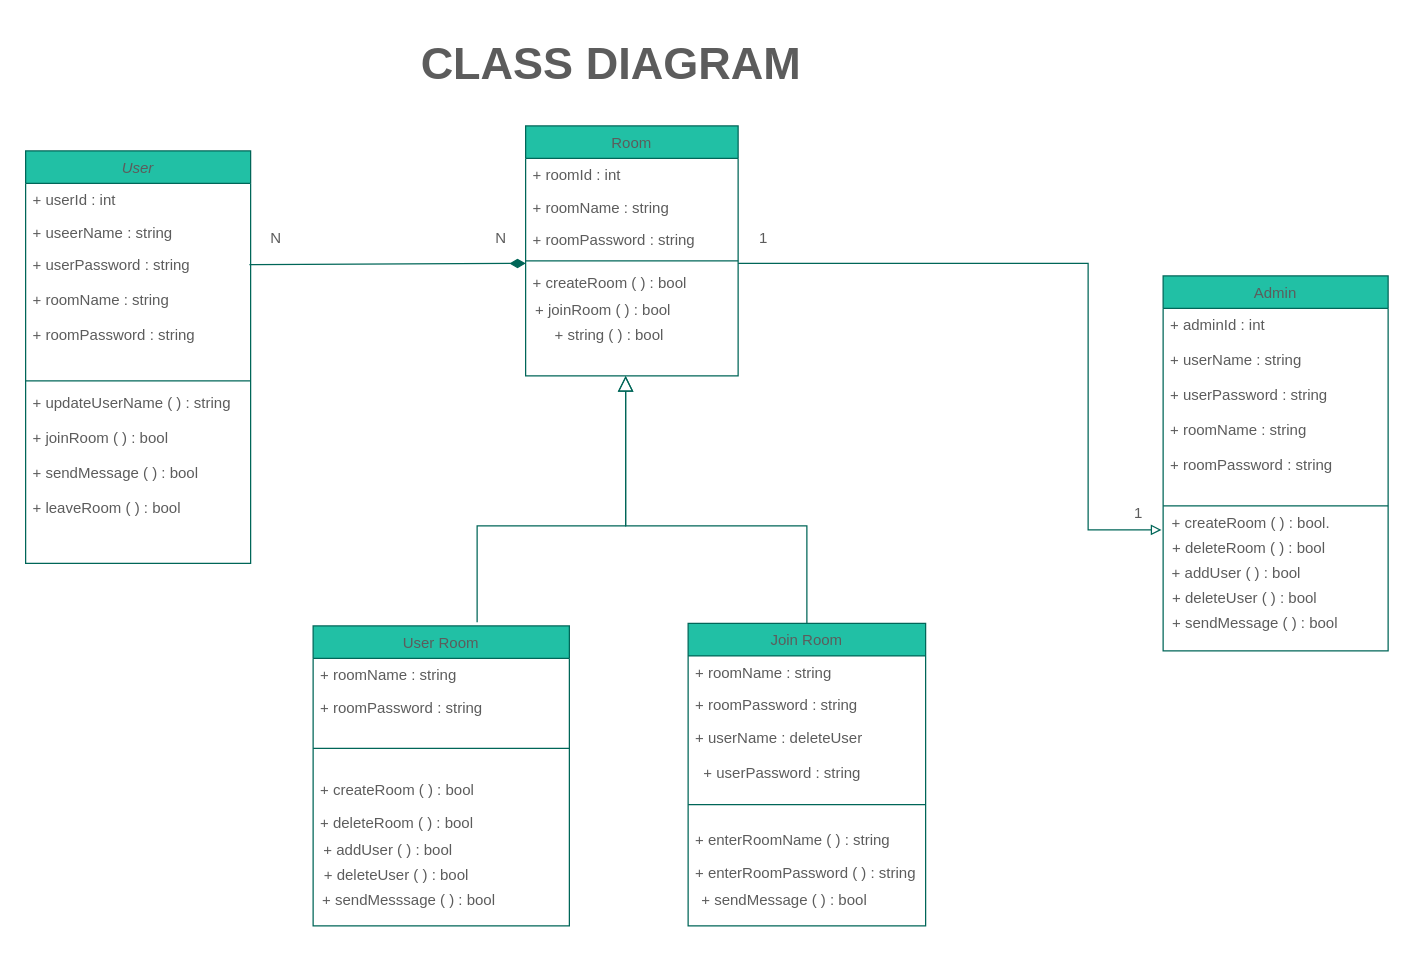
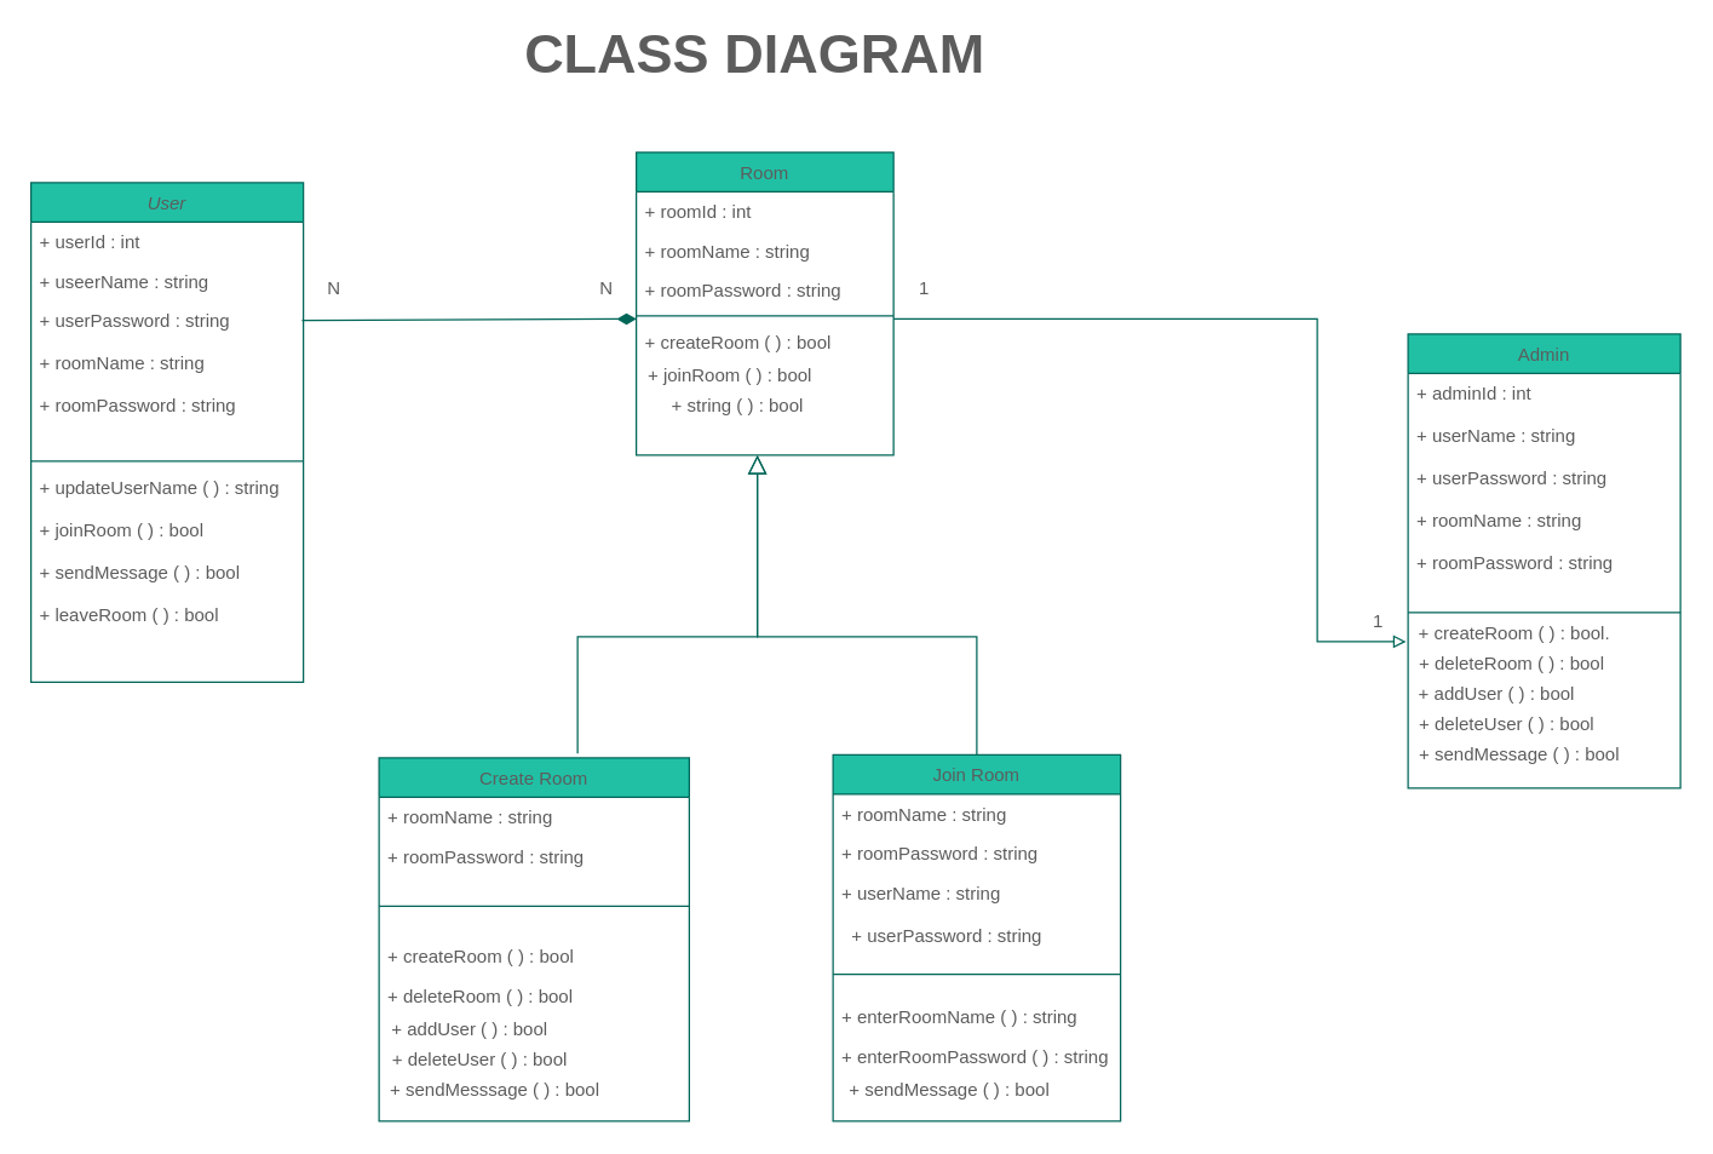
  <mxCell id="0" />
  <mxCell id="1" parent="0" />
  <mxCell id="2" value="User" style="swimlane;fontStyle=2;align=center;verticalAlign=top;childLayout=stackLayout;horizontal=1;startSize=26;horizontalStack=0;resizeParent=1;resizeLast=0;collapsible=1;marginBottom=0;rounded=0;shadow=0;strokeWidth=1;fillColor=#21C0A5;strokeColor=#006658;fontColor=#5C5C5C;" parent="1" vertex="1"><mxGeometry x="20" y="120" width="180" height="330" as="geometry"><mxRectangle x="230" y="140" width="160" height="26" as="alternateBounds" /></mxGeometry></mxCell>
  <mxCell id="3" value="+ userId : int" style="text;align=left;verticalAlign=top;spacingLeft=4;spacingRight=4;overflow=hidden;rotatable=0;points=[[0,0.5],[1,0.5]];portConstraint=eastwest;fontColor=#5C5C5C;" parent="2" vertex="1"><mxGeometry y="26" width="180" height="26" as="geometry" /></mxCell>
  <mxCell id="4" value="+ useerName : string" style="text;align=left;verticalAlign=top;spacingLeft=4;spacingRight=4;overflow=hidden;rotatable=0;points=[[0,0.5],[1,0.5]];portConstraint=eastwest;rounded=0;shadow=0;html=0;fontColor=#5C5C5C;" parent="2" vertex="1"><mxGeometry y="52" width="180" height="26" as="geometry" /></mxCell>
  <mxCell id="5" value="+ userPassword : string&#10;&#10;+ roomName : string&#10;&#10;+ roomPassword : string&#10;&#10;" style="text;align=left;verticalAlign=top;spacingLeft=4;spacingRight=4;overflow=hidden;rotatable=0;points=[[0,0.5],[1,0.5]];portConstraint=eastwest;rounded=0;shadow=0;html=0;fontColor=#5C5C5C;" parent="2" vertex="1"><mxGeometry y="78" width="180" height="102" as="geometry" /></mxCell>
  <mxCell id="6" value="" style="line;html=1;strokeWidth=1;align=left;verticalAlign=middle;spacingTop=-1;spacingLeft=3;spacingRight=3;rotatable=0;labelPosition=right;points=[];portConstraint=eastwest;fillColor=#21C0A5;strokeColor=#006658;fontColor=#5C5C5C;" parent="2" vertex="1"><mxGeometry y="180" width="180" height="8" as="geometry" /></mxCell>
  <mxCell id="7" value="+ updateUserName ( ) : string&#10;&#10;+ joinRoom ( ) : bool&#10;&#10;+ sendMessage ( ) : bool&#10;&#10;+ leaveRoom ( ) : bool&#10;" style="text;align=left;verticalAlign=top;spacingLeft=4;spacingRight=4;overflow=hidden;rotatable=0;points=[[0,0.5],[1,0.5]];portConstraint=eastwest;fontColor=#5C5C5C;" parent="2" vertex="1"><mxGeometry y="188" width="180" height="142" as="geometry" /></mxCell>
  <mxCell id="8" value="Admin" style="swimlane;fontStyle=0;align=center;verticalAlign=top;childLayout=stackLayout;horizontal=1;startSize=26;horizontalStack=0;resizeParent=1;resizeLast=0;collapsible=1;marginBottom=0;rounded=0;shadow=0;strokeWidth=1;fillColor=#21C0A5;strokeColor=#006658;fontColor=#5C5C5C;" parent="1" vertex="1"><mxGeometry x="930" y="220" width="180" height="300" as="geometry"><mxRectangle x="340" y="380" width="170" height="26" as="alternateBounds" /></mxGeometry></mxCell>
  <mxCell id="9" value="+ adminId : int&#10;&#10;+ userName : string&#10;&#10;+ userPassword : string&#10;&#10;+ roomName : string&#10;&#10;+ roomPassword : string&#10;&#10;" style="text;align=left;verticalAlign=top;spacingLeft=4;spacingRight=4;overflow=hidden;rotatable=0;points=[[0,0.5],[1,0.5]];portConstraint=eastwest;fontColor=#5C5C5C;" parent="8" vertex="1"><mxGeometry y="26" width="180" height="154" as="geometry" /></mxCell>
  <mxCell id="10" value="" style="line;html=1;strokeWidth=1;align=left;verticalAlign=middle;spacingTop=-1;spacingLeft=3;spacingRight=3;rotatable=0;labelPosition=right;points=[];portConstraint=eastwest;fillColor=#21C0A5;strokeColor=#006658;fontColor=#5C5C5C;" parent="8" vertex="1"><mxGeometry y="180" width="180" height="8" as="geometry" /></mxCell>
  <mxCell id="11" value="+ createRoom ( ) : bool.&amp;nbsp; &amp;nbsp; &amp;nbsp; &amp;nbsp; &amp;nbsp; &amp;nbsp;&amp;nbsp;" style="text;html=1;align=center;verticalAlign=middle;resizable=0;points=[];autosize=1;strokeColor=none;fillColor=none;fontColor=#5C5C5C;" vertex="1" parent="8"><mxGeometry y="188" width="180" height="20" as="geometry" /></mxCell>
  <mxCell id="12" value="+ deleteRoom ( ) : bool&amp;nbsp; &amp;nbsp; &amp;nbsp; &amp;nbsp; &amp;nbsp; &amp;nbsp; &amp;nbsp;" style="text;html=1;align=center;verticalAlign=middle;resizable=0;points=[];autosize=1;strokeColor=none;fillColor=none;fontColor=#5C5C5C;" vertex="1" parent="8"><mxGeometry y="208" width="180" height="20" as="geometry" /></mxCell>
  <mxCell id="13" value="+ addUser ( ) : bool&amp;nbsp; &amp;nbsp; &amp;nbsp; &amp;nbsp; &amp;nbsp; &amp;nbsp; &amp;nbsp; &amp;nbsp; &amp;nbsp; &amp;nbsp;" style="text;html=1;align=center;verticalAlign=middle;resizable=0;points=[];autosize=1;strokeColor=none;fillColor=none;fontColor=#5C5C5C;" vertex="1" parent="8"><mxGeometry y="228" width="180" height="20" as="geometry" /></mxCell>
  <mxCell id="14" value="+ deleteUser ( ) : bool&amp;nbsp; &amp;nbsp; &amp;nbsp; &amp;nbsp; &amp;nbsp; &amp;nbsp; &amp;nbsp; &amp;nbsp;" style="text;html=1;align=center;verticalAlign=middle;resizable=0;points=[];autosize=1;strokeColor=none;fillColor=none;fontColor=#5C5C5C;" vertex="1" parent="8"><mxGeometry y="248" width="180" height="20" as="geometry" /></mxCell>
  <mxCell id="15" value="+ sendMessage ( ) : bool&amp;nbsp; &amp;nbsp; &amp;nbsp; &amp;nbsp; &amp;nbsp;&amp;nbsp;" style="text;html=1;align=center;verticalAlign=middle;resizable=0;points=[];autosize=1;strokeColor=none;fillColor=none;fontColor=#5C5C5C;" vertex="1" parent="8"><mxGeometry y="268" width="180" height="20" as="geometry" /></mxCell>
  <mxCell id="16" value="" style="edgeStyle=orthogonalEdgeStyle;rounded=0;orthogonalLoop=1;jettySize=auto;html=1;strokeColor=#006658;fontColor=#5C5C5C;entryX=-0.007;entryY=-0.238;entryDx=0;entryDy=0;entryPerimeter=0;endArrow=block;endFill=0;" edge="1" parent="1" source="17" target="12"><mxGeometry relative="1" as="geometry"><mxPoint x="810" y="570" as="targetPoint" /><Array as="points"><mxPoint x="870" y="210" /><mxPoint x="870" y="423" /></Array></mxGeometry></mxCell>
  <mxCell id="17" value="Room" style="swimlane;fontStyle=0;align=center;verticalAlign=top;childLayout=stackLayout;horizontal=1;startSize=26;horizontalStack=0;resizeParent=1;resizeLast=0;collapsible=1;marginBottom=0;rounded=0;shadow=0;strokeWidth=1;fillColor=#21C0A5;strokeColor=#006658;fontColor=#5C5C5C;" parent="1" vertex="1"><mxGeometry x="420" y="100" width="170" height="200" as="geometry"><mxRectangle x="550" y="140" width="160" height="26" as="alternateBounds" /></mxGeometry></mxCell>
  <mxCell id="18" value="+ roomId : int" style="text;align=left;verticalAlign=top;spacingLeft=4;spacingRight=4;overflow=hidden;rotatable=0;points=[[0,0.5],[1,0.5]];portConstraint=eastwest;fontColor=#5C5C5C;" parent="17" vertex="1"><mxGeometry y="26" width="170" height="26" as="geometry" /></mxCell>
  <mxCell id="19" value="+ roomName : string" style="text;align=left;verticalAlign=top;spacingLeft=4;spacingRight=4;overflow=hidden;rotatable=0;points=[[0,0.5],[1,0.5]];portConstraint=eastwest;rounded=0;shadow=0;html=0;fontColor=#5C5C5C;" parent="17" vertex="1"><mxGeometry y="52" width="170" height="26" as="geometry" /></mxCell>
  <mxCell id="20" value="+ roomPassword : string" style="text;align=left;verticalAlign=top;spacingLeft=4;spacingRight=4;overflow=hidden;rotatable=0;points=[[0,0.5],[1,0.5]];portConstraint=eastwest;rounded=0;shadow=0;html=0;fontColor=#5C5C5C;" parent="17" vertex="1"><mxGeometry y="78" width="170" height="26" as="geometry" /></mxCell>
  <mxCell id="21" value="" style="line;html=1;strokeWidth=1;align=left;verticalAlign=middle;spacingTop=-1;spacingLeft=3;spacingRight=3;rotatable=0;labelPosition=right;points=[];portConstraint=eastwest;fillColor=#21C0A5;strokeColor=#006658;fontColor=#5C5C5C;" parent="17" vertex="1"><mxGeometry y="104" width="170" height="8" as="geometry" /></mxCell>
  <mxCell id="22" value="+ createRoom ( ) : bool" style="text;align=left;verticalAlign=top;spacingLeft=4;spacingRight=4;overflow=hidden;rotatable=0;points=[[0,0.5],[1,0.5]];portConstraint=eastwest;fontColor=#5C5C5C;" parent="17" vertex="1"><mxGeometry y="112" width="170" height="26" as="geometry" /></mxCell>
  <mxCell id="23" value="+ joinRoom ( ) : bool&amp;nbsp; &amp;nbsp; &amp;nbsp; &amp;nbsp; &amp;nbsp; &amp;nbsp; &amp;nbsp;&amp;nbsp;" style="text;html=1;align=center;verticalAlign=middle;resizable=0;points=[];autosize=1;strokeColor=none;fillColor=none;fontColor=#5C5C5C;" vertex="1" parent="17"><mxGeometry y="138" width="170" height="20" as="geometry" /></mxCell>
  <mxCell id="24" value="+ string ( ) : bool&amp;nbsp; &amp;nbsp; &amp;nbsp; &amp;nbsp; &amp;nbsp; &amp;nbsp;" style="text;html=1;align=center;verticalAlign=middle;resizable=0;points=[];autosize=1;strokeColor=none;fillColor=none;fontColor=#5C5C5C;" vertex="1" parent="17"><mxGeometry y="158" width="170" height="20" as="geometry" /></mxCell>
  <mxCell id="25" value="Join Room" style="swimlane;fontStyle=0;align=center;verticalAlign=top;childLayout=stackLayout;horizontal=1;startSize=26;horizontalStack=0;resizeParent=1;resizeLast=0;collapsible=1;marginBottom=0;rounded=0;shadow=0;strokeWidth=1;fillColor=#21C0A5;strokeColor=#006658;fontColor=#5C5C5C;" vertex="1" parent="1"><mxGeometry x="550" y="498" width="190" height="242" as="geometry"><mxRectangle x="550" y="140" width="160" height="26" as="alternateBounds" /></mxGeometry></mxCell>
  <mxCell id="26" value="+ roomName : string " style="text;align=left;verticalAlign=top;spacingLeft=4;spacingRight=4;overflow=hidden;rotatable=0;points=[[0,0.5],[1,0.5]];portConstraint=eastwest;fontColor=#5C5C5C;" vertex="1" parent="25"><mxGeometry y="26" width="190" height="26" as="geometry" /></mxCell>
  <mxCell id="27" value="+ roomPassword : string" style="text;align=left;verticalAlign=top;spacingLeft=4;spacingRight=4;overflow=hidden;rotatable=0;points=[[0,0.5],[1,0.5]];portConstraint=eastwest;rounded=0;shadow=0;html=0;fontColor=#5C5C5C;" vertex="1" parent="25"><mxGeometry y="52" width="190" height="26" as="geometry" /></mxCell>
- <mxCell id="28" value="+ userName : deleteUser           " style="text;align=left;verticalAlign=top;spacingLeft=4;spacingRight=4;overflow=hidden;rotatable=0;points=[[0,0.5],[1,0.5]];portConstraint=eastwest;rounded=0;shadow=0;html=0;fontColor=#5C5C5C;" vertex="1" parent="25"><mxGeometry y="78" width="190" height="32" as="geometry" /></mxCell>
+ <mxCell id="28" value="+ userName : string           " style="text;align=left;verticalAlign=top;spacingLeft=4;spacingRight=4;overflow=hidden;rotatable=0;points=[[0,0.5],[1,0.5]];portConstraint=eastwest;rounded=0;shadow=0;html=0;fontColor=#5C5C5C;" vertex="1" parent="25"><mxGeometry y="78" width="190" height="32" as="geometry" /></mxCell>
  <mxCell id="29" value="+ userPassword : string&amp;nbsp; &amp;nbsp; &amp;nbsp; &amp;nbsp; &amp;nbsp; &amp;nbsp;&amp;nbsp;" style="text;html=1;align=center;verticalAlign=middle;resizable=0;points=[];autosize=1;strokeColor=none;fillColor=none;fontColor=#5C5C5C;" vertex="1" parent="25"><mxGeometry y="110" width="190" height="20" as="geometry" /></mxCell>
  <mxCell id="30" value="" style="line;html=1;strokeWidth=1;align=left;verticalAlign=middle;spacingTop=-1;spacingLeft=3;spacingRight=3;rotatable=0;labelPosition=right;points=[];portConstraint=eastwest;fillColor=#21C0A5;strokeColor=#006658;fontColor=#5C5C5C;" vertex="1" parent="25"><mxGeometry y="130" width="190" height="30" as="geometry" /></mxCell>
  <mxCell id="31" value="+ enterRoomName ( ) : string" style="text;align=left;verticalAlign=top;spacingLeft=4;spacingRight=4;overflow=hidden;rotatable=0;points=[[0,0.5],[1,0.5]];portConstraint=eastwest;fontColor=#5C5C5C;" vertex="1" parent="25"><mxGeometry y="160" width="190" height="26" as="geometry" /></mxCell>
  <mxCell id="32" value="+ enterRoomPassword ( ) : string" style="text;align=left;verticalAlign=top;spacingLeft=4;spacingRight=4;overflow=hidden;rotatable=0;points=[[0,0.5],[1,0.5]];portConstraint=eastwest;fontColor=#5C5C5C;" vertex="1" parent="25"><mxGeometry y="186" width="190" height="26" as="geometry" /></mxCell>
  <mxCell id="33" value="&amp;nbsp; + sendMessage ( ) : bool&amp;nbsp; &amp;nbsp; &amp;nbsp; &amp;nbsp; &amp;nbsp; &amp;nbsp; &amp;nbsp;" style="text;html=1;align=center;verticalAlign=middle;resizable=0;points=[];autosize=1;strokeColor=none;fillColor=none;fontColor=#5C5C5C;" vertex="1" parent="25"><mxGeometry y="212" width="190" height="20" as="geometry" /></mxCell>
- <mxCell id="34" value="User Room" style="swimlane;fontStyle=0;align=center;verticalAlign=top;childLayout=stackLayout;horizontal=1;startSize=26;horizontalStack=0;resizeParent=1;resizeLast=0;collapsible=1;marginBottom=0;rounded=0;shadow=0;strokeWidth=1;fillColor=#21C0A5;strokeColor=#006658;fontColor=#5C5C5C;" vertex="1" parent="1"><mxGeometry x="250" y="500" width="205" height="240" as="geometry"><mxRectangle x="550" y="140" width="160" height="26" as="alternateBounds" /></mxGeometry></mxCell>
+ <mxCell id="34" value="Create Room" style="swimlane;fontStyle=0;align=center;verticalAlign=top;childLayout=stackLayout;horizontal=1;startSize=26;horizontalStack=0;resizeParent=1;resizeLast=0;collapsible=1;marginBottom=0;rounded=0;shadow=0;strokeWidth=1;fillColor=#21C0A5;strokeColor=#006658;fontColor=#5C5C5C;" vertex="1" parent="1"><mxGeometry x="250" y="500" width="205" height="240" as="geometry"><mxRectangle x="550" y="140" width="160" height="26" as="alternateBounds" /></mxGeometry></mxCell>
  <mxCell id="35" value="+ roomName : string " style="text;align=left;verticalAlign=top;spacingLeft=4;spacingRight=4;overflow=hidden;rotatable=0;points=[[0,0.5],[1,0.5]];portConstraint=eastwest;fontColor=#5C5C5C;" vertex="1" parent="34"><mxGeometry y="26" width="205" height="26" as="geometry" /></mxCell>
  <mxCell id="36" value="+ roomPassword : string" style="text;align=left;verticalAlign=top;spacingLeft=4;spacingRight=4;overflow=hidden;rotatable=0;points=[[0,0.5],[1,0.5]];portConstraint=eastwest;rounded=0;shadow=0;html=0;fontColor=#5C5C5C;" vertex="1" parent="34"><mxGeometry y="52" width="205" height="26" as="geometry" /></mxCell>
  <mxCell id="37" value="" style="line;html=1;strokeWidth=1;align=left;verticalAlign=middle;spacingTop=-1;spacingLeft=3;spacingRight=3;rotatable=0;labelPosition=right;points=[];portConstraint=eastwest;fillColor=#21C0A5;strokeColor=#006658;fontColor=#5C5C5C;" vertex="1" parent="34"><mxGeometry y="78" width="205" height="40" as="geometry" /></mxCell>
  <mxCell id="38" value="+ createRoom ( ) : bool" style="text;align=left;verticalAlign=top;spacingLeft=4;spacingRight=4;overflow=hidden;rotatable=0;points=[[0,0.5],[1,0.5]];portConstraint=eastwest;fontColor=#5C5C5C;" vertex="1" parent="34"><mxGeometry y="118" width="205" height="26" as="geometry" /></mxCell>
  <mxCell id="39" value="+ deleteRoom ( ) : bool" style="text;align=left;verticalAlign=top;spacingLeft=4;spacingRight=4;overflow=hidden;rotatable=0;points=[[0,0.5],[1,0.5]];portConstraint=eastwest;fontColor=#5C5C5C;" vertex="1" parent="34"><mxGeometry y="144" width="205" height="26" as="geometry" /></mxCell>
  <mxCell id="40" value="+ addUser ( ) : bool&amp;nbsp; &amp;nbsp; &amp;nbsp; &amp;nbsp; &amp;nbsp; &amp;nbsp; &amp;nbsp; &amp;nbsp; &amp;nbsp; &amp;nbsp; &amp;nbsp; &amp;nbsp; &amp;nbsp;&amp;nbsp;" style="text;html=1;align=center;verticalAlign=middle;resizable=0;points=[];autosize=1;strokeColor=none;fillColor=none;fontColor=#5C5C5C;" vertex="1" parent="34"><mxGeometry y="170" width="205" height="20" as="geometry" /></mxCell>
  <mxCell id="41" value="+ deleteUser ( ) : bool&amp;nbsp; &amp;nbsp; &amp;nbsp; &amp;nbsp; &amp;nbsp; &amp;nbsp; &amp;nbsp; &amp;nbsp; &amp;nbsp; &amp;nbsp; &amp;nbsp;&amp;nbsp;" style="text;html=1;align=center;verticalAlign=middle;resizable=0;points=[];autosize=1;strokeColor=none;fillColor=none;fontColor=#5C5C5C;" vertex="1" parent="34"><mxGeometry y="190" width="205" height="20" as="geometry" /></mxCell>
  <mxCell id="42" value="+ sendMesssage ( ) : bool&amp;nbsp; &amp;nbsp; &amp;nbsp; &amp;nbsp; &amp;nbsp; &amp;nbsp; &amp;nbsp; &amp;nbsp;&amp;nbsp;" style="text;html=1;align=center;verticalAlign=middle;resizable=0;points=[];autosize=1;strokeColor=none;fillColor=none;fontColor=#5C5C5C;" vertex="1" parent="34"><mxGeometry y="210" width="205" height="20" as="geometry" /></mxCell>
  <mxCell id="43" value="" style="endArrow=block;endSize=10;endFill=0;shadow=0;strokeWidth=1;rounded=0;edgeStyle=elbowEdgeStyle;elbow=vertical;strokeColor=#006658;fontColor=#5C5C5C;exitX=0.64;exitY=-0.012;exitDx=0;exitDy=0;exitPerimeter=0;" edge="1" parent="1" source="34"><mxGeometry width="160" relative="1" as="geometry"><mxPoint x="533" y="420" as="sourcePoint" /><mxPoint x="500" y="300" as="targetPoint" /><Array as="points"><mxPoint x="530" y="420" /><mxPoint x="570" y="420" /><mxPoint x="550" y="350" /><mxPoint x="540" y="350" /><mxPoint x="386" y="420" /><mxPoint x="556" y="380" /></Array></mxGeometry></mxCell>
  <mxCell id="44" value="" style="endArrow=block;endSize=10;endFill=0;shadow=0;strokeWidth=1;rounded=0;edgeStyle=elbowEdgeStyle;elbow=vertical;strokeColor=#006658;fontColor=#5C5C5C;exitX=0.5;exitY=0;exitDx=0;exitDy=0;" edge="1" parent="1" source="25"><mxGeometry width="160" relative="1" as="geometry"><mxPoint x="707" y="360" as="sourcePoint" /><mxPoint x="500" y="300" as="targetPoint" /><Array as="points"><mxPoint x="530" y="420" /><mxPoint x="650" y="420" /><mxPoint x="630" y="410" /><mxPoint x="560" y="360" /><mxPoint x="730" y="320" /></Array></mxGeometry></mxCell>
  <mxCell id="45" value="1" style="text;html=1;align=center;verticalAlign=middle;resizable=0;points=[];autosize=1;strokeColor=none;fillColor=none;fontColor=#5C5C5C;" vertex="1" parent="1"><mxGeometry x="900" y="400" width="20" height="20" as="geometry" /></mxCell>
  <mxCell id="46" value="&amp;nbsp; &amp;nbsp; &amp;nbsp; N" style="text;html=1;align=center;verticalAlign=middle;resizable=0;points=[];autosize=1;strokeColor=none;fillColor=none;fontColor=#5C5C5C;" vertex="1" parent="1"><mxGeometry x="190" y="180" width="40" height="20" as="geometry" /></mxCell>
  <mxCell id="47" value="N" style="text;html=1;align=center;verticalAlign=middle;resizable=0;points=[];autosize=1;strokeColor=none;fillColor=none;fontColor=#5C5C5C;" vertex="1" parent="1"><mxGeometry x="390" y="180" width="20" height="20" as="geometry" /></mxCell>
  <mxCell id="48" value="1" style="text;html=1;align=center;verticalAlign=middle;resizable=0;points=[];autosize=1;strokeColor=none;fillColor=none;fontColor=#5C5C5C;" vertex="1" parent="1"><mxGeometry x="600" y="180" width="20" height="20" as="geometry" /></mxCell>
  <mxCell id="49" value="" style="endArrow=diamondThin;endSize=10;endFill=1;shadow=0;strokeWidth=1;rounded=0;edgeStyle=elbowEdgeStyle;elbow=vertical;strokeColor=#006658;fontColor=#5C5C5C;entryX=0.012;entryY=0.1;entryDx=0;entryDy=0;entryPerimeter=0;exitX=1.006;exitY=0.617;exitDx=0;exitDy=0;exitPerimeter=0;" edge="1" parent="1"><mxGeometry width="160" relative="1" as="geometry"><mxPoint x="199.04" y="210.93" as="sourcePoint" /><mxPoint x="420" y="209.996" as="targetPoint" /><Array as="points"><mxPoint x="227.96" y="209.996" /><mxPoint x="347.96" y="209.996" /><mxPoint x="257.96" y="249.996" /><mxPoint x="307.96" y="229.996" /><mxPoint x="472.76" y="62.876" /></Array></mxGeometry></mxCell>
- <mxCell id="50" value="&lt;font style=&quot;font-size: 36px;&quot;&gt;&lt;b&gt;CLASS DIAGRAM&lt;/b&gt;&lt;/font&gt;" style="text;html=1;align=center;verticalAlign=middle;resizable=0;points=[];autosize=1;strokeColor=none;fillColor=none;fontColor=#5C5C5C;" vertex="1" parent="1"><mxGeometry x="328" y="35" width="320" height="30" as="geometry" /></mxCell>
+ <mxCell id="50" value="&lt;font style=&quot;font-size: 36px;&quot;&gt;&lt;b&gt;CLASS DIAGRAM&lt;/b&gt;&lt;/font&gt;" style="text;html=1;align=center;verticalAlign=middle;resizable=0;points=[];autosize=1;strokeColor=none;fillColor=none;fontColor=#5C5C5C;" vertex="1" parent="1"><mxGeometry x="338" y="20" width="320" height="30" as="geometry" /></mxCell>
